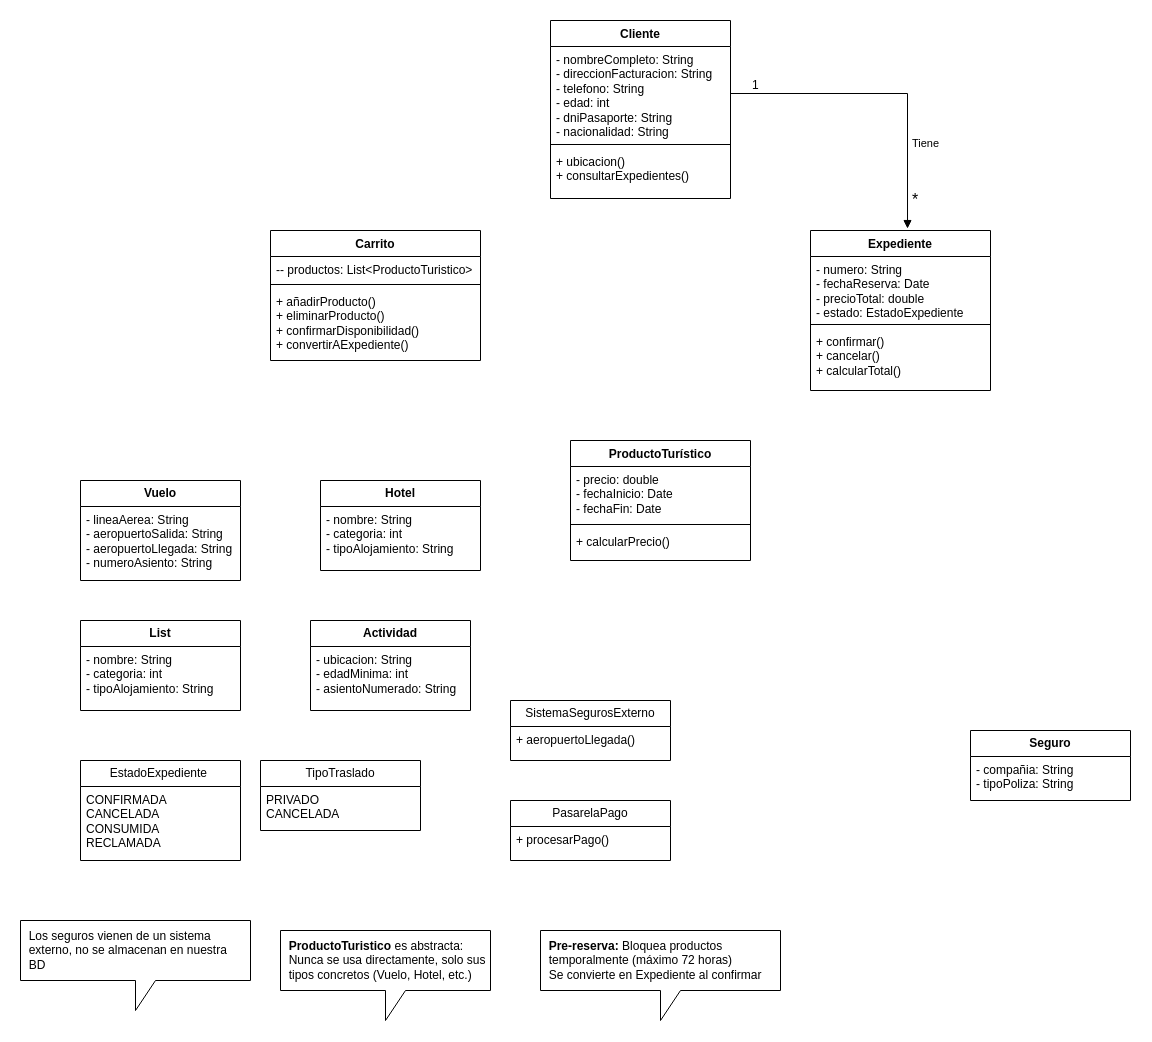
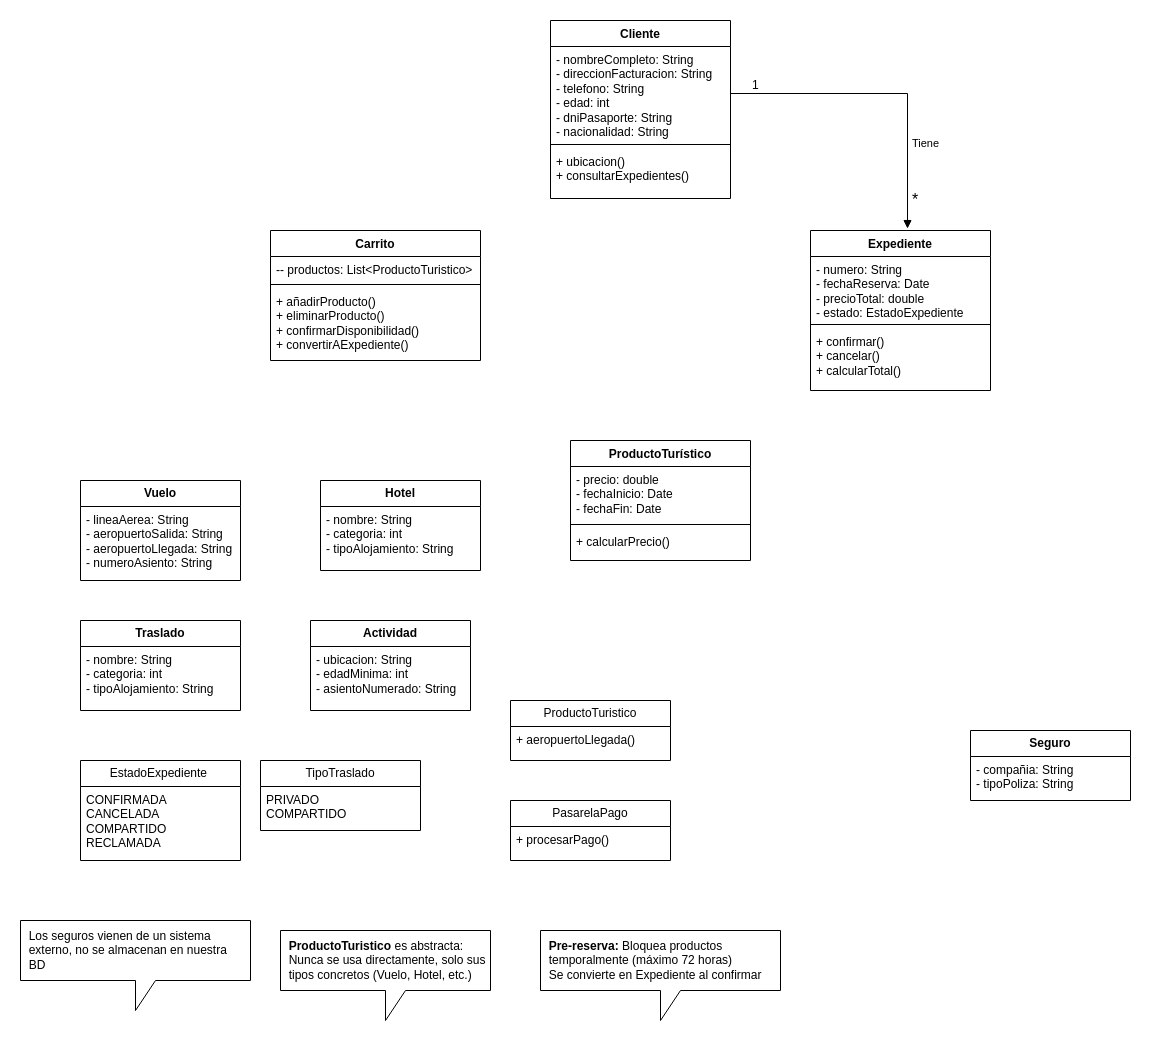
  <mxCell id="0" />
  <mxCell id="1" parent="0" />
  <mxCell id="2" value="Cliente" style="swimlane;fontStyle=1;align=center;verticalAlign=top;childLayout=stackLayout;horizontal=1;startSize=26;horizontalStack=0;resizeParent=1;resizeParentMax=0;resizeLast=0;collapsible=1;marginBottom=0;whiteSpace=wrap;html=1;" parent="1" vertex="1"><mxGeometry x="550" y="20" width="180" height="178" as="geometry" /></mxCell>
  <mxCell id="3" value="&lt;div&gt;- nombreCompleto: String&lt;/div&gt;&lt;div&gt;- direccionFacturacion: String&lt;/div&gt;&lt;div&gt;&lt;span style=&quot;background-color: transparent; color: light-dark(rgb(0, 0, 0), rgb(255, 255, 255));&quot;&gt;- telefono: String&lt;/span&gt;&lt;/div&gt;&lt;div&gt;- edad: int&lt;/div&gt;&lt;div&gt;&lt;span style=&quot;background-color: transparent; color: light-dark(rgb(0, 0, 0), rgb(255, 255, 255));&quot;&gt;- dniPasaporte: String&lt;/span&gt;&lt;/div&gt;&lt;div&gt;- nacionalidad: String&lt;br&gt;&lt;/div&gt;" style="text;strokeColor=none;fillColor=none;align=left;verticalAlign=top;spacingLeft=4;spacingRight=4;overflow=hidden;rotatable=0;points=[[0,0.5],[1,0.5]];portConstraint=eastwest;whiteSpace=wrap;html=1;" parent="2" vertex="1"><mxGeometry y="26" width="180" height="94" as="geometry" /></mxCell>
  <mxCell id="4" value="" style="line;strokeWidth=1;fillColor=none;align=left;verticalAlign=middle;spacingTop=-1;spacingLeft=3;spacingRight=3;rotatable=0;labelPosition=right;points=[];portConstraint=eastwest;strokeColor=inherit;" parent="2" vertex="1"><mxGeometry y="120" width="180" height="8" as="geometry" /></mxCell>
  <mxCell id="5" value="&lt;div&gt;+ ubicacion()&lt;/div&gt;&lt;div&gt;+ consultarExpedientes()&lt;/div&gt;" style="text;strokeColor=none;fillColor=none;align=left;verticalAlign=top;spacingLeft=4;spacingRight=4;overflow=hidden;rotatable=0;points=[[0,0.5],[1,0.5]];portConstraint=eastwest;whiteSpace=wrap;html=1;" parent="2" vertex="1"><mxGeometry y="128" width="180" height="50" as="geometry" /></mxCell>
  <mxCell id="6" value="Carrito" style="swimlane;fontStyle=1;align=center;verticalAlign=top;childLayout=stackLayout;horizontal=1;startSize=26;horizontalStack=0;resizeParent=1;resizeParentMax=0;resizeLast=0;collapsible=1;marginBottom=0;whiteSpace=wrap;html=1;" parent="1" vertex="1"><mxGeometry x="270" y="230" width="210" height="130" as="geometry" /></mxCell>
  <mxCell id="7" value="&lt;div&gt;-- productos: List&amp;lt;ProductoTuristico&amp;gt;&lt;/div&gt;" style="text;strokeColor=none;fillColor=none;align=left;verticalAlign=top;spacingLeft=4;spacingRight=4;overflow=hidden;rotatable=0;points=[[0,0.5],[1,0.5]];portConstraint=eastwest;whiteSpace=wrap;html=1;" parent="6" vertex="1"><mxGeometry y="26" width="210" height="24" as="geometry" /></mxCell>
  <mxCell id="8" value="" style="line;strokeWidth=1;fillColor=none;align=left;verticalAlign=middle;spacingTop=-1;spacingLeft=3;spacingRight=3;rotatable=0;labelPosition=right;points=[];portConstraint=eastwest;strokeColor=inherit;" parent="6" vertex="1"><mxGeometry y="50" width="210" height="8" as="geometry" /></mxCell>
  <mxCell id="9" value="&lt;div&gt;+ añadirProducto()&lt;/div&gt;&lt;div&gt;+ eliminarProducto()&lt;/div&gt;&lt;div&gt;+ confirmarDisponibilidad()&lt;/div&gt;&lt;div&gt;+ convertirAExpediente()&lt;/div&gt;" style="text;strokeColor=none;fillColor=none;align=left;verticalAlign=top;spacingLeft=4;spacingRight=4;overflow=hidden;rotatable=0;points=[[0,0.5],[1,0.5]];portConstraint=eastwest;whiteSpace=wrap;html=1;" parent="6" vertex="1"><mxGeometry y="58" width="210" height="72" as="geometry" /></mxCell>
  <mxCell id="10" value="Expediente" style="swimlane;fontStyle=1;align=center;verticalAlign=top;childLayout=stackLayout;horizontal=1;startSize=26;horizontalStack=0;resizeParent=1;resizeParentMax=0;resizeLast=0;collapsible=1;marginBottom=0;whiteSpace=wrap;html=1;" parent="1" vertex="1"><mxGeometry x="810" y="230" width="180" height="160" as="geometry" /></mxCell>
  <mxCell id="11" value="&lt;div&gt;&lt;div&gt;- numero: String&lt;/div&gt;&lt;div&gt;- fechaReserva: Date&lt;/div&gt;&lt;div&gt;- precioTotal: double&lt;/div&gt;&lt;div&gt;- estado: EstadoExpediente&lt;/div&gt;&lt;/div&gt;" style="text;strokeColor=none;fillColor=none;align=left;verticalAlign=top;spacingLeft=4;spacingRight=4;overflow=hidden;rotatable=0;points=[[0,0.5],[1,0.5]];portConstraint=eastwest;whiteSpace=wrap;html=1;" parent="10" vertex="1"><mxGeometry y="26" width="180" height="64" as="geometry" /></mxCell>
  <mxCell id="12" value="" style="line;strokeWidth=1;fillColor=none;align=left;verticalAlign=middle;spacingTop=-1;spacingLeft=3;spacingRight=3;rotatable=0;labelPosition=right;points=[];portConstraint=eastwest;strokeColor=inherit;" parent="10" vertex="1"><mxGeometry y="90" width="180" height="8" as="geometry" /></mxCell>
  <mxCell id="13" value="&lt;div&gt;+ confirmar()&lt;/div&gt;&lt;div&gt;+ cancelar()&lt;/div&gt;&lt;div&gt;+ calcularTotal()&lt;/div&gt;" style="text;strokeColor=none;fillColor=none;align=left;verticalAlign=top;spacingLeft=4;spacingRight=4;overflow=hidden;rotatable=0;points=[[0,0.5],[1,0.5]];portConstraint=eastwest;whiteSpace=wrap;html=1;" parent="10" vertex="1"><mxGeometry y="98" width="180" height="62" as="geometry" /></mxCell>
  <mxCell id="14" value="ProductoTurístico" style="swimlane;fontStyle=1;align=center;verticalAlign=top;childLayout=stackLayout;horizontal=1;startSize=26;horizontalStack=0;resizeParent=1;resizeParentMax=0;resizeLast=0;collapsible=1;marginBottom=0;whiteSpace=wrap;html=1;" parent="1" vertex="1"><mxGeometry x="570" y="440" width="180" height="120" as="geometry" /></mxCell>
  <mxCell id="15" value="&lt;div&gt;&lt;div&gt;- precio: double&lt;/div&gt;&lt;div&gt;- fechaInicio: Date&lt;/div&gt;&lt;div&gt;- fechaFin: Date&lt;/div&gt;&lt;/div&gt;" style="text;strokeColor=none;fillColor=none;align=left;verticalAlign=top;spacingLeft=4;spacingRight=4;overflow=hidden;rotatable=0;points=[[0,0.5],[1,0.5]];portConstraint=eastwest;whiteSpace=wrap;html=1;" parent="14" vertex="1"><mxGeometry y="26" width="180" height="54" as="geometry" /></mxCell>
  <mxCell id="16" value="" style="line;strokeWidth=1;fillColor=none;align=left;verticalAlign=middle;spacingTop=-1;spacingLeft=3;spacingRight=3;rotatable=0;labelPosition=right;points=[];portConstraint=eastwest;strokeColor=inherit;" parent="14" vertex="1"><mxGeometry y="80" width="180" height="8" as="geometry" /></mxCell>
  <mxCell id="17" value="+ calcularPrecio()" style="text;strokeColor=none;fillColor=none;align=left;verticalAlign=top;spacingLeft=4;spacingRight=4;overflow=hidden;rotatable=0;points=[[0,0.5],[1,0.5]];portConstraint=eastwest;whiteSpace=wrap;html=1;" parent="14" vertex="1"><mxGeometry y="88" width="180" height="32" as="geometry" /></mxCell>
  <mxCell id="18" value="&lt;b style=&quot;text-align: left;&quot;&gt;Vuelo&lt;/b&gt;" style="swimlane;fontStyle=0;childLayout=stackLayout;horizontal=1;startSize=26;fillColor=none;horizontalStack=0;resizeParent=1;resizeParentMax=0;resizeLast=0;collapsible=1;marginBottom=0;whiteSpace=wrap;html=1;" vertex="1" parent="1"><mxGeometry x="80" y="480" width="160" height="100" as="geometry" /></mxCell>
  <mxCell id="19" value="&lt;div&gt;- lineaAerea: String&lt;/div&gt;&lt;div&gt;- aeropuertoSalida: String&lt;/div&gt;&lt;div&gt;&lt;span style=&quot;background-color: transparent; color: light-dark(rgb(0, 0, 0), rgb(255, 255, 255));&quot;&gt;- aeropuertoLlegada: String&lt;/span&gt;&lt;/div&gt;&lt;div&gt;- numeroAsiento: String&lt;/div&gt;" style="text;strokeColor=none;fillColor=none;align=left;verticalAlign=top;spacingLeft=4;spacingRight=4;overflow=hidden;rotatable=0;points=[[0,0.5],[1,0.5]];portConstraint=eastwest;whiteSpace=wrap;html=1;" vertex="1" parent="18"><mxGeometry y="26" width="160" height="74" as="geometry" /></mxCell>
  <mxCell id="20" value="&lt;div style=&quot;text-align: left;&quot;&gt;&lt;span style=&quot;background-color: transparent;&quot;&gt;&lt;b&gt;Hotel&lt;/b&gt;&lt;/span&gt;&lt;/div&gt;" style="swimlane;fontStyle=0;childLayout=stackLayout;horizontal=1;startSize=26;fillColor=none;horizontalStack=0;resizeParent=1;resizeParentMax=0;resizeLast=0;collapsible=1;marginBottom=0;whiteSpace=wrap;html=1;" vertex="1" parent="1"><mxGeometry x="320" y="480" width="160" height="90" as="geometry" /></mxCell>
  <mxCell id="21" value="&lt;div&gt;- nombre: String&lt;/div&gt;&lt;div&gt;- categoria: int&lt;/div&gt;&lt;div&gt;- tipoAlojamiento: String&lt;/div&gt;" style="text;strokeColor=none;fillColor=none;align=left;verticalAlign=top;spacingLeft=4;spacingRight=4;overflow=hidden;rotatable=0;points=[[0,0.5],[1,0.5]];portConstraint=eastwest;whiteSpace=wrap;html=1;" vertex="1" parent="20"><mxGeometry y="26" width="160" height="64" as="geometry" /></mxCell>
- <mxCell id="22" value="&lt;div style=&quot;text-align: left;&quot;&gt;&lt;b&gt;List&lt;/b&gt;&lt;/div&gt;" style="swimlane;fontStyle=0;childLayout=stackLayout;horizontal=1;startSize=26;fillColor=none;horizontalStack=0;resizeParent=1;resizeParentMax=0;resizeLast=0;collapsible=1;marginBottom=0;whiteSpace=wrap;html=1;" vertex="1" parent="1"><mxGeometry x="80" y="620" width="160" height="90" as="geometry" /></mxCell>
+ <mxCell id="22" value="&lt;div style=&quot;text-align: left;&quot;&gt;&lt;b&gt;Traslado&lt;/b&gt;&lt;/div&gt;" style="swimlane;fontStyle=0;childLayout=stackLayout;horizontal=1;startSize=26;fillColor=none;horizontalStack=0;resizeParent=1;resizeParentMax=0;resizeLast=0;collapsible=1;marginBottom=0;whiteSpace=wrap;html=1;" vertex="1" parent="1"><mxGeometry x="80" y="620" width="160" height="90" as="geometry" /></mxCell>
  <mxCell id="23" value="&lt;div&gt;- nombre: String&lt;/div&gt;&lt;div&gt;- categoria: int&lt;/div&gt;&lt;div&gt;- tipoAlojamiento: String&lt;/div&gt;" style="text;strokeColor=none;fillColor=none;align=left;verticalAlign=top;spacingLeft=4;spacingRight=4;overflow=hidden;rotatable=0;points=[[0,0.5],[1,0.5]];portConstraint=eastwest;whiteSpace=wrap;html=1;" vertex="1" parent="22"><mxGeometry y="26" width="160" height="64" as="geometry" /></mxCell>
  <mxCell id="24" value="&lt;div style=&quot;text-align: left;&quot;&gt;&lt;b&gt;Actividad&lt;/b&gt;&lt;/div&gt;" style="swimlane;fontStyle=0;childLayout=stackLayout;horizontal=1;startSize=26;fillColor=none;horizontalStack=0;resizeParent=1;resizeParentMax=0;resizeLast=0;collapsible=1;marginBottom=0;whiteSpace=wrap;html=1;" vertex="1" parent="1"><mxGeometry x="310" y="620" width="160" height="90" as="geometry" /></mxCell>
  <mxCell id="25" value="&lt;div&gt;- ubicacion: String&lt;/div&gt;&lt;div&gt;- edadMinima: int&lt;/div&gt;&lt;div&gt;- asientoNumerado: String&lt;/div&gt;" style="text;strokeColor=none;fillColor=none;align=left;verticalAlign=top;spacingLeft=4;spacingRight=4;overflow=hidden;rotatable=0;points=[[0,0.5],[1,0.5]];portConstraint=eastwest;whiteSpace=wrap;html=1;" vertex="1" parent="24"><mxGeometry y="26" width="160" height="64" as="geometry" /></mxCell>
  <mxCell id="26" value="&lt;div style=&quot;text-align: left;&quot;&gt;&lt;b&gt;Seguro&lt;/b&gt;&lt;/div&gt;" style="swimlane;fontStyle=0;childLayout=stackLayout;horizontal=1;startSize=26;fillColor=none;horizontalStack=0;resizeParent=1;resizeParentMax=0;resizeLast=0;collapsible=1;marginBottom=0;whiteSpace=wrap;html=1;" vertex="1" parent="1"><mxGeometry x="970" y="730" width="160" height="70" as="geometry" /></mxCell>
  <mxCell id="27" value="&lt;div&gt;- compañia: String&lt;/div&gt;&lt;div&gt;- tipoPoliza: String&lt;/div&gt;" style="text;strokeColor=none;fillColor=none;align=left;verticalAlign=top;spacingLeft=4;spacingRight=4;overflow=hidden;rotatable=0;points=[[0,0.5],[1,0.5]];portConstraint=eastwest;whiteSpace=wrap;html=1;" vertex="1" parent="26"><mxGeometry y="26" width="160" height="44" as="geometry" /></mxCell>
  <mxCell id="28" value="&lt;div style=&quot;text-align: left;&quot;&gt;EstadoExpediente&amp;nbsp;&lt;/div&gt;" style="swimlane;fontStyle=0;childLayout=stackLayout;horizontal=1;startSize=26;fillColor=none;horizontalStack=0;resizeParent=1;resizeParentMax=0;resizeLast=0;collapsible=1;marginBottom=0;whiteSpace=wrap;html=1;" vertex="1" parent="1"><mxGeometry x="80" y="760" width="160" height="100" as="geometry" /></mxCell>
- <mxCell id="29" value="&lt;div&gt;CONFIRMADA&lt;/div&gt;&lt;div&gt;CANCELADA&lt;/div&gt;&lt;div&gt;CONSUMIDA&lt;/div&gt;&lt;div&gt;RECLAMADA&lt;/div&gt;" style="text;strokeColor=none;fillColor=none;align=left;verticalAlign=top;spacingLeft=4;spacingRight=4;overflow=hidden;rotatable=0;points=[[0,0.5],[1,0.5]];portConstraint=eastwest;whiteSpace=wrap;html=1;" vertex="1" parent="28"><mxGeometry y="26" width="160" height="74" as="geometry" /></mxCell>
+ <mxCell id="29" value="&lt;div&gt;CONFIRMADA&lt;/div&gt;&lt;div&gt;CANCELADA&lt;/div&gt;&lt;div&gt;COMPARTIDO&lt;/div&gt;&lt;div&gt;RECLAMADA&lt;/div&gt;" style="text;strokeColor=none;fillColor=none;align=left;verticalAlign=top;spacingLeft=4;spacingRight=4;overflow=hidden;rotatable=0;points=[[0,0.5],[1,0.5]];portConstraint=eastwest;whiteSpace=wrap;html=1;" vertex="1" parent="28"><mxGeometry y="26" width="160" height="74" as="geometry" /></mxCell>
  <mxCell id="30" value="&lt;div style=&quot;text-align: left;&quot;&gt;TipoTraslado&lt;/div&gt;" style="swimlane;fontStyle=0;childLayout=stackLayout;horizontal=1;startSize=26;fillColor=none;horizontalStack=0;resizeParent=1;resizeParentMax=0;resizeLast=0;collapsible=1;marginBottom=0;whiteSpace=wrap;html=1;" vertex="1" parent="1"><mxGeometry x="260" y="760" width="160" height="70" as="geometry" /></mxCell>
- <mxCell id="31" value="&lt;div&gt;PRIVADO&lt;/div&gt;&lt;div&gt;CANCELADA&lt;/div&gt;" style="text;strokeColor=none;fillColor=none;align=left;verticalAlign=top;spacingLeft=4;spacingRight=4;overflow=hidden;rotatable=0;points=[[0,0.5],[1,0.5]];portConstraint=eastwest;whiteSpace=wrap;html=1;" vertex="1" parent="30"><mxGeometry y="26" width="160" height="44" as="geometry" /></mxCell>
+ <mxCell id="31" value="&lt;div&gt;PRIVADO&lt;/div&gt;&lt;div&gt;COMPARTIDO&lt;/div&gt;" style="text;strokeColor=none;fillColor=none;align=left;verticalAlign=top;spacingLeft=4;spacingRight=4;overflow=hidden;rotatable=0;points=[[0,0.5],[1,0.5]];portConstraint=eastwest;whiteSpace=wrap;html=1;" vertex="1" parent="30"><mxGeometry y="26" width="160" height="44" as="geometry" /></mxCell>
  <mxCell id="32" value="&lt;div style=&quot;text-align: left;&quot;&gt;PasarelaPago&lt;/div&gt;" style="swimlane;fontStyle=0;childLayout=stackLayout;horizontal=1;startSize=26;fillColor=none;horizontalStack=0;resizeParent=1;resizeParentMax=0;resizeLast=0;collapsible=1;marginBottom=0;whiteSpace=wrap;html=1;" vertex="1" parent="1"><mxGeometry x="510" y="800" width="160" height="60" as="geometry" /></mxCell>
  <mxCell id="33" value="+ procesarPago()" style="text;strokeColor=none;fillColor=none;align=left;verticalAlign=top;spacingLeft=4;spacingRight=4;overflow=hidden;rotatable=0;points=[[0,0.5],[1,0.5]];portConstraint=eastwest;whiteSpace=wrap;html=1;" vertex="1" parent="32"><mxGeometry y="26" width="160" height="34" as="geometry" /></mxCell>
- <mxCell id="34" value="&lt;div style=&quot;text-align: left;&quot;&gt;SistemaSegurosExterno&lt;/div&gt;" style="swimlane;fontStyle=0;childLayout=stackLayout;horizontal=1;startSize=26;fillColor=none;horizontalStack=0;resizeParent=1;resizeParentMax=0;resizeLast=0;collapsible=1;marginBottom=0;whiteSpace=wrap;html=1;" vertex="1" parent="1"><mxGeometry x="510" y="700" width="160" height="60" as="geometry" /></mxCell>
+ <mxCell id="34" value="&lt;div style=&quot;text-align: left;&quot;&gt;ProductoTuristico&lt;/div&gt;" style="swimlane;fontStyle=0;childLayout=stackLayout;horizontal=1;startSize=26;fillColor=none;horizontalStack=0;resizeParent=1;resizeParentMax=0;resizeLast=0;collapsible=1;marginBottom=0;whiteSpace=wrap;html=1;" vertex="1" parent="1"><mxGeometry x="510" y="700" width="160" height="60" as="geometry" /></mxCell>
  <mxCell id="35" value="+ aeropuertoLlegada()" style="text;strokeColor=none;fillColor=none;align=left;verticalAlign=top;spacingLeft=4;spacingRight=4;overflow=hidden;rotatable=0;points=[[0,0.5],[1,0.5]];portConstraint=eastwest;whiteSpace=wrap;html=1;" vertex="1" parent="34"><mxGeometry y="26" width="160" height="34" as="geometry" /></mxCell>
  <mxCell id="36" value="&lt;div&gt;&lt;b&gt;&amp;nbsp; ProductoTuristico &lt;/b&gt;es abstracta:&lt;/div&gt;&lt;div&gt;&amp;nbsp; Nunca se usa directamente,&amp;nbsp;&lt;span style=&quot;background-color: transparent; color: light-dark(rgb(0, 0, 0), rgb(255, 255, 255));&quot;&gt;solo sus&amp;nbsp; &amp;nbsp; tipos concretos&amp;nbsp;&lt;/span&gt;&lt;span style=&quot;background-color: transparent; color: light-dark(rgb(0, 0, 0), rgb(255, 255, 255));&quot;&gt;(Vuelo, Hotel, etc.)&lt;/span&gt;&lt;/div&gt;" style="shape=callout;whiteSpace=wrap;html=1;perimeter=calloutPerimeter;align=left;" vertex="1" parent="1"><mxGeometry x="280" y="930" width="210" height="90" as="geometry" /></mxCell>
  <mxCell id="37" value="&lt;div&gt;&amp;nbsp; Los seguros vienen de un&amp;nbsp;&lt;span style=&quot;background-color: transparent; color: light-dark(rgb(0, 0, 0), rgb(255, 255, 255));&quot;&gt;sistema&amp;nbsp; &amp;nbsp; &amp;nbsp; &amp;nbsp; &amp;nbsp; &amp;nbsp; &amp;nbsp; externo, no se&amp;nbsp;&lt;/span&gt;&lt;span style=&quot;background-color: transparent; color: light-dark(rgb(0, 0, 0), rgb(255, 255, 255));&quot;&gt;almacenan en nuestra&amp;nbsp; &amp;nbsp; &amp;nbsp; &amp;nbsp; BD&lt;/span&gt;&lt;/div&gt;" style="shape=callout;whiteSpace=wrap;html=1;perimeter=calloutPerimeter;align=left;" vertex="1" parent="1"><mxGeometry x="20" y="920" width="230" height="90" as="geometry" /></mxCell>
  <mxCell id="38" value="&lt;div&gt;&lt;b&gt;&amp;nbsp; Pre-reserva:&amp;nbsp;&lt;/b&gt;&lt;span style=&quot;background-color: transparent; color: light-dark(rgb(0, 0, 0), rgb(255, 255, 255));&quot;&gt;Bloquea productos&amp;nbsp; &amp;nbsp; &amp;nbsp; &amp;nbsp; &amp;nbsp; &amp;nbsp; &amp;nbsp; &amp;nbsp; &amp;nbsp; &amp;nbsp; temporalmente&amp;nbsp;&lt;/span&gt;&lt;span style=&quot;background-color: transparent; color: light-dark(rgb(0, 0, 0), rgb(255, 255, 255));&quot;&gt;(máximo 72 horas)&lt;/span&gt;&lt;/div&gt;&lt;div&gt;&amp;nbsp; Se convierte en Expediente&amp;nbsp;&lt;span style=&quot;background-color: transparent; color: light-dark(rgb(0, 0, 0), rgb(255, 255, 255));&quot;&gt;al confirmar&lt;/span&gt;&lt;/div&gt;" style="shape=callout;whiteSpace=wrap;html=1;perimeter=calloutPerimeter;align=left;" vertex="1" parent="1"><mxGeometry x="540" y="930" width="240" height="90" as="geometry" /></mxCell>
  <mxCell id="39" value="Tiene" style="endArrow=block;endFill=1;html=1;edgeStyle=orthogonalEdgeStyle;align=left;verticalAlign=top;rounded=0;exitX=1;exitY=0.5;exitDx=0;exitDy=0;entryX=0.539;entryY=-0.012;entryDx=0;entryDy=0;entryPerimeter=0;" edge="1" parent="1" source="3" target="10"><mxGeometry x="0.371" y="3" relative="1" as="geometry"><mxPoint x="280" y="520" as="sourcePoint" /><mxPoint x="440" y="520" as="targetPoint" /><mxPoint as="offset" /></mxGeometry></mxCell>
  <mxCell id="40" value="&lt;font style=&quot;font-size: 12px;&quot;&gt;1&lt;/font&gt;" style="edgeLabel;resizable=0;html=1;align=left;verticalAlign=bottom;" connectable="0" vertex="1" parent="39"><mxGeometry x="-1" relative="1" as="geometry"><mxPoint x="20" as="offset" /></mxGeometry></mxCell>
  <mxCell id="41" value="&lt;font style=&quot;font-size: 16px;&quot;&gt;*&lt;/font&gt;" style="edgeLabel;resizable=0;html=1;align=left;verticalAlign=bottom;" connectable="0" vertex="1" parent="1"><mxGeometry x="910" y="210" as="geometry" /></mxCell>
